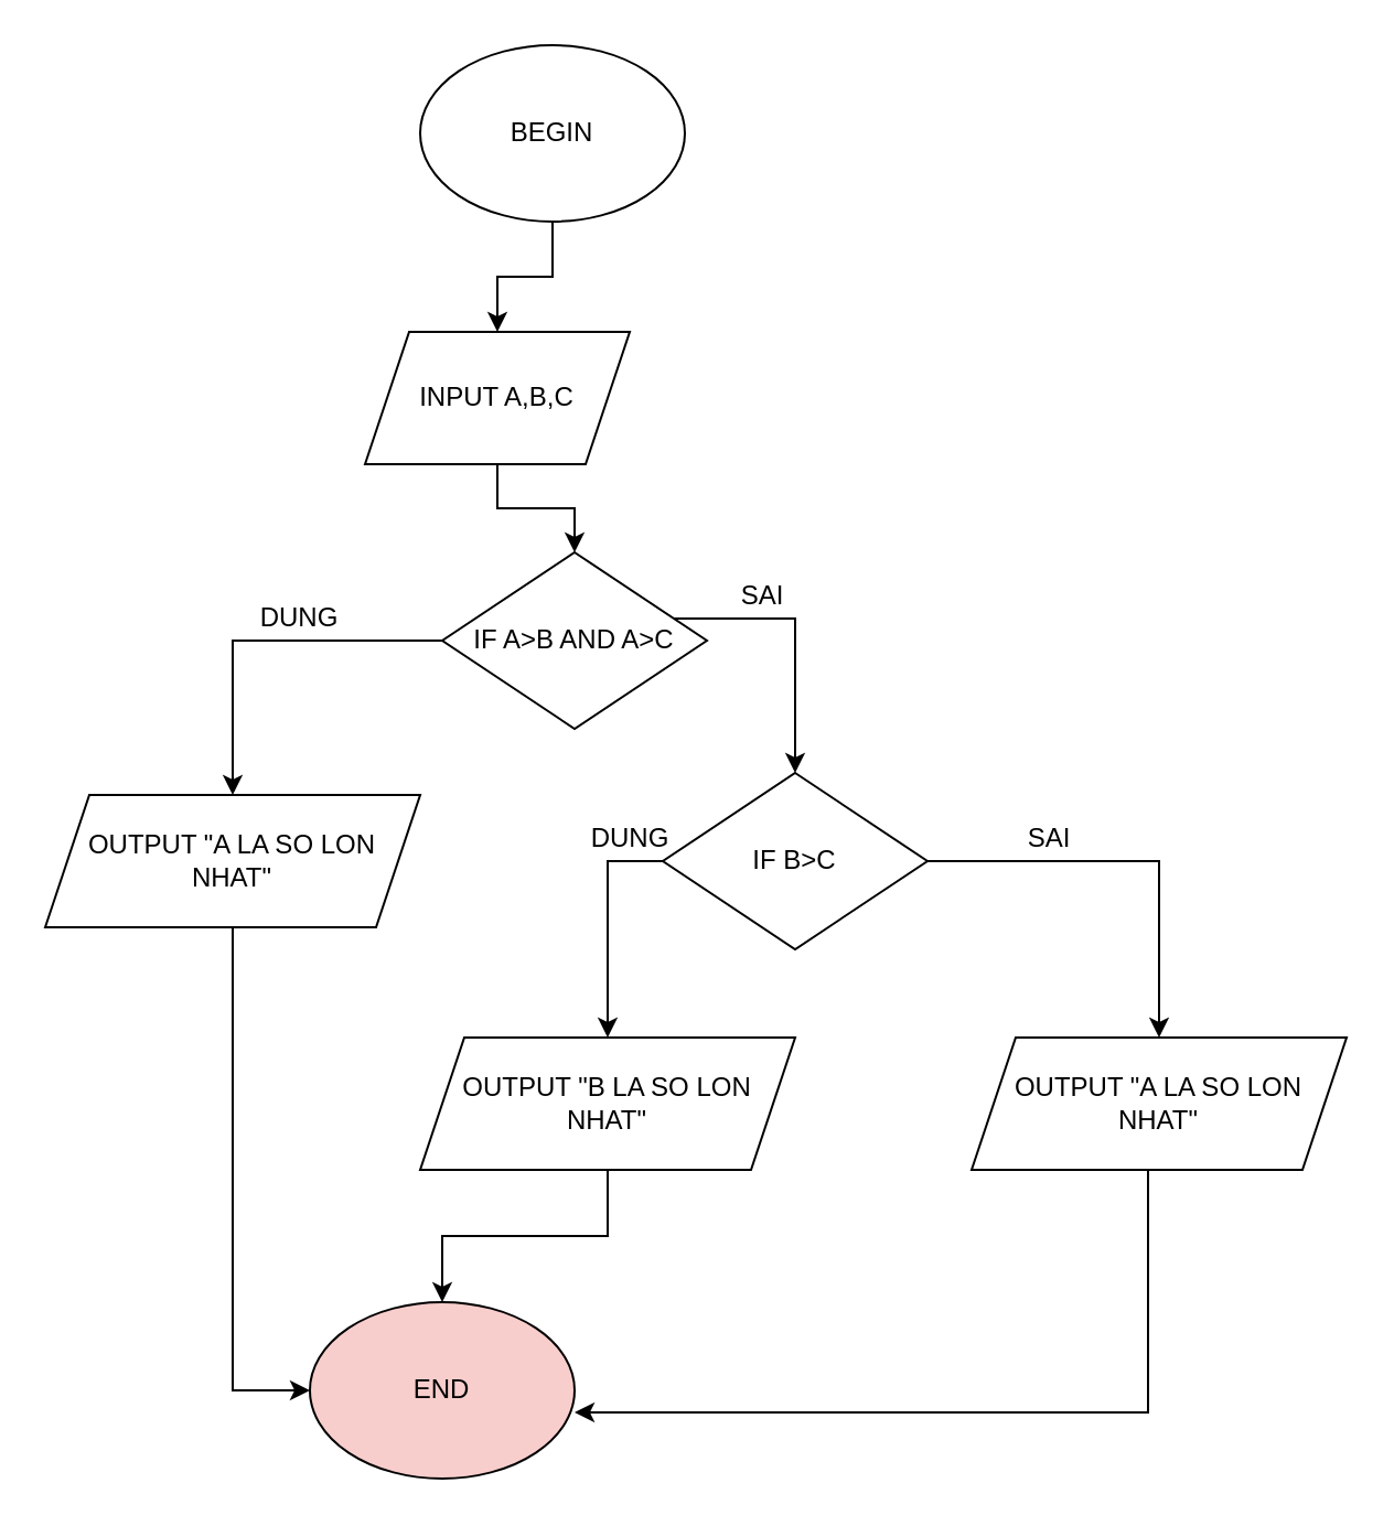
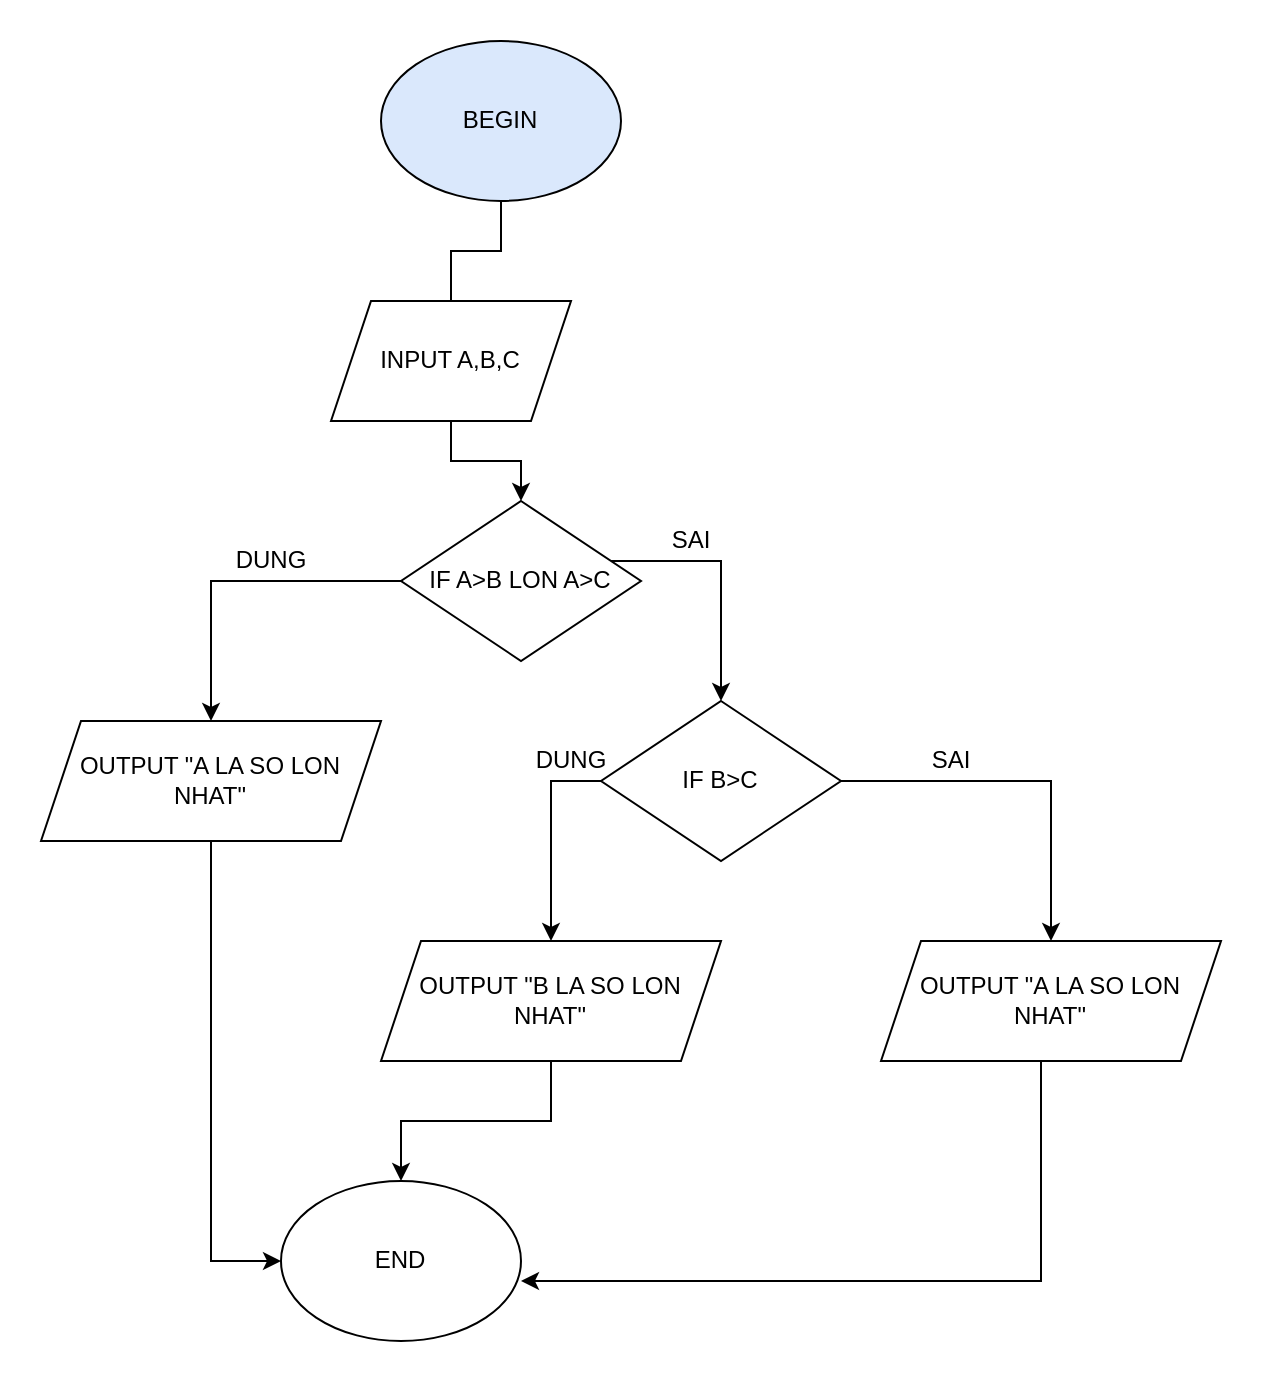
  <mxCell id="0" />
  <mxCell id="1" parent="0" />
  <mxCell id="2" value="" style="group" vertex="1" connectable="0" parent="1"><mxGeometry x="20" y="20" width="590" height="650" as="geometry" /></mxCell>
- <mxCell id="3" value="BEGIN" style="ellipse;whiteSpace=wrap;html=1;" parent="2" vertex="1"><mxGeometry x="170" width="120" height="80" as="geometry" /></mxCell>
- <mxCell id="4" value="END" style="ellipse;whiteSpace=wrap;html=1;fillColor=#f8cecc;" parent="2" vertex="1"><mxGeometry x="120" y="570" width="120" height="80" as="geometry" /></mxCell>
+ <mxCell id="3" value="BEGIN" style="ellipse;whiteSpace=wrap;html=1;fillColor=#dae8fc;" parent="2" vertex="1"><mxGeometry x="170" width="120" height="80" as="geometry" /></mxCell>
+ <mxCell id="4" value="END" style="ellipse;whiteSpace=wrap;html=1;" parent="2" vertex="1"><mxGeometry x="120" y="570" width="120" height="80" as="geometry" /></mxCell>
  <mxCell id="5" value="INPUT A,B,C" style="shape=parallelogram;perimeter=parallelogramPerimeter;whiteSpace=wrap;html=1;fixedSize=1;" parent="2" vertex="1"><mxGeometry x="145" y="130" width="120" height="60" as="geometry" /></mxCell>
- <mxCell id="6" style="edgeStyle=orthogonalEdgeStyle;rounded=0;orthogonalLoop=1;jettySize=auto;html=1;entryX=0.5;entryY=0;entryDx=0;entryDy=0;" parent="2" source="3" target="5" edge="1"><mxGeometry relative="1" as="geometry" /></mxCell>
- <mxCell id="7" value="IF A&amp;gt;B AND A&amp;gt;C" style="rhombus;whiteSpace=wrap;html=1;" parent="2" vertex="1"><mxGeometry x="180" y="230" width="120" height="80" as="geometry" /></mxCell>
+ <mxCell id="6" style="edgeStyle=orthogonalEdgeStyle;rounded=0;orthogonalLoop=1;jettySize=auto;html=1;entryX=0.5;entryY=0;entryDx=0;entryDy=0;endArrow=none;" parent="2" source="3" target="5" edge="1"><mxGeometry relative="1" as="geometry" /></mxCell>
+ <mxCell id="7" value="IF A&amp;gt;B LON A&amp;gt;C" style="rhombus;whiteSpace=wrap;html=1;" parent="2" vertex="1"><mxGeometry x="180" y="230" width="120" height="80" as="geometry" /></mxCell>
  <mxCell id="8" style="edgeStyle=orthogonalEdgeStyle;rounded=0;orthogonalLoop=1;jettySize=auto;html=1;" parent="2" source="5" target="7" edge="1"><mxGeometry relative="1" as="geometry" /></mxCell>
  <mxCell id="9" style="edgeStyle=orthogonalEdgeStyle;rounded=0;orthogonalLoop=1;jettySize=auto;html=1;entryX=0;entryY=0.5;entryDx=0;entryDy=0;" parent="2" source="10" target="4" edge="1"><mxGeometry relative="1" as="geometry" /></mxCell>
  <mxCell id="10" value="OUTPUT &quot;A LA SO LON NHAT&quot;" style="shape=parallelogram;perimeter=parallelogramPerimeter;whiteSpace=wrap;html=1;fixedSize=1;" parent="2" vertex="1"><mxGeometry y="340" width="170" height="60" as="geometry" /></mxCell>
  <mxCell id="11" style="edgeStyle=orthogonalEdgeStyle;rounded=0;orthogonalLoop=1;jettySize=auto;html=1;entryX=0.5;entryY=0;entryDx=0;entryDy=0;" parent="2" source="7" target="10" edge="1"><mxGeometry relative="1" as="geometry" /></mxCell>
  <mxCell id="12" value="IF B&amp;gt;C" style="rhombus;whiteSpace=wrap;html=1;" parent="2" vertex="1"><mxGeometry x="280" y="330" width="120" height="80" as="geometry" /></mxCell>
  <mxCell id="13" style="edgeStyle=orthogonalEdgeStyle;rounded=0;orthogonalLoop=1;jettySize=auto;html=1;entryX=0.5;entryY=0;entryDx=0;entryDy=0;" parent="2" source="7" target="12" edge="1"><mxGeometry relative="1" as="geometry"><Array as="points"><mxPoint x="340" y="260" /></Array></mxGeometry></mxCell>
  <mxCell id="14" style="edgeStyle=orthogonalEdgeStyle;rounded=0;orthogonalLoop=1;jettySize=auto;html=1;" parent="2" source="15" target="4" edge="1"><mxGeometry relative="1" as="geometry" /></mxCell>
  <mxCell id="15" value="OUTPUT &quot;B LA SO LON NHAT&quot;" style="shape=parallelogram;perimeter=parallelogramPerimeter;whiteSpace=wrap;html=1;fixedSize=1;" parent="2" vertex="1"><mxGeometry x="170" y="450" width="170" height="60" as="geometry" /></mxCell>
  <mxCell id="16" style="edgeStyle=orthogonalEdgeStyle;rounded=0;orthogonalLoop=1;jettySize=auto;html=1;exitX=0;exitY=0.5;exitDx=0;exitDy=0;" parent="2" source="12" target="15" edge="1"><mxGeometry relative="1" as="geometry" /></mxCell>
  <mxCell id="17" style="edgeStyle=orthogonalEdgeStyle;rounded=0;orthogonalLoop=1;jettySize=auto;html=1;entryX=1;entryY=0.625;entryDx=0;entryDy=0;entryPerimeter=0;" parent="2" source="18" target="4" edge="1"><mxGeometry relative="1" as="geometry"><Array as="points"><mxPoint x="500" y="620" /></Array></mxGeometry></mxCell>
  <mxCell id="18" value="OUTPUT &quot;A LA SO LON NHAT&quot;" style="shape=parallelogram;perimeter=parallelogramPerimeter;whiteSpace=wrap;html=1;fixedSize=1;" parent="2" vertex="1"><mxGeometry x="420" y="450" width="170" height="60" as="geometry" /></mxCell>
  <mxCell id="19" style="edgeStyle=orthogonalEdgeStyle;rounded=0;orthogonalLoop=1;jettySize=auto;html=1;exitX=1;exitY=0.5;exitDx=0;exitDy=0;entryX=0.5;entryY=0;entryDx=0;entryDy=0;" parent="2" source="12" target="18" edge="1"><mxGeometry relative="1" as="geometry" /></mxCell>
  <mxCell id="20" value="DUNG" style="text;html=1;resizable=0;autosize=1;align=center;verticalAlign=middle;points=[];fillColor=none;strokeColor=none;rounded=0;" parent="2" vertex="1"><mxGeometry x="90" y="250" width="50" height="20" as="geometry" /></mxCell>
  <mxCell id="21" value="DUNG" style="text;html=1;resizable=0;autosize=1;align=center;verticalAlign=middle;points=[];fillColor=none;strokeColor=none;rounded=0;" parent="2" vertex="1"><mxGeometry x="240" y="350" width="50" height="20" as="geometry" /></mxCell>
  <mxCell id="22" value="SAI" style="text;html=1;resizable=0;autosize=1;align=center;verticalAlign=middle;points=[];fillColor=none;strokeColor=none;rounded=0;" parent="2" vertex="1"><mxGeometry x="310" y="240" width="30" height="20" as="geometry" /></mxCell>
  <mxCell id="23" value="SAI" style="text;html=1;resizable=0;autosize=1;align=center;verticalAlign=middle;points=[];fillColor=none;strokeColor=none;rounded=0;" parent="2" vertex="1"><mxGeometry x="440" y="350" width="30" height="20" as="geometry" /></mxCell>
